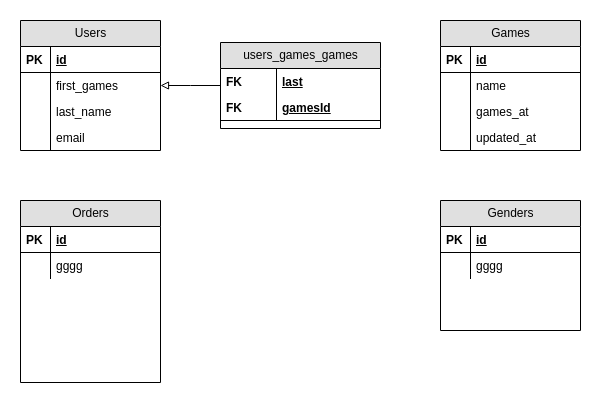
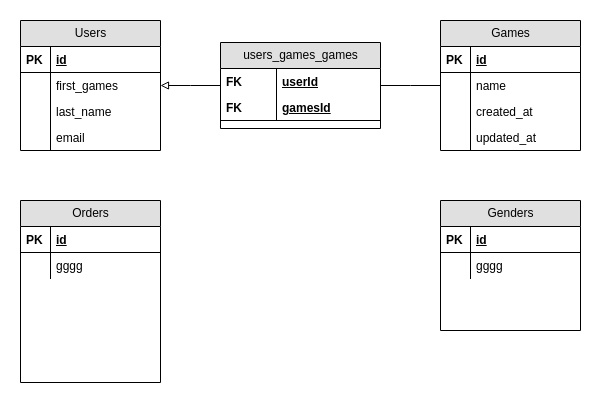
  <mxCell id="0" />
  <mxCell id="1" parent="0" />
  <mxCell id="2" value="Users" style="swimlane;html=1;fontStyle=0;childLayout=stackLayout;horizontal=1;startSize=26;fillColor=#e0e0e0;horizontalStack=0;resizeParent=1;resizeLast=0;collapsible=1;marginBottom=0;swimlaneFillColor=#ffffff;" parent="1" vertex="1"><mxGeometry x="20" y="20" width="140" height="130" as="geometry" /></mxCell>
  <mxCell id="3" value="id" style="shape=partialRectangle;top=0;left=0;right=0;bottom=1;html=1;align=left;verticalAlign=top;fillColor=none;spacingLeft=34;spacingRight=4;whiteSpace=wrap;overflow=hidden;rotatable=0;points=[[0,0.5],[1,0.5]];portConstraint=eastwest;dropTarget=0;fontStyle=5" parent="2" vertex="1"><mxGeometry y="26" width="140" height="26" as="geometry" /></mxCell>
  <mxCell id="4" value="PK" style="shape=partialRectangle;top=0;left=0;bottom=0;html=1;fillColor=none;align=left;verticalAlign=top;spacingLeft=4;spacingRight=4;whiteSpace=wrap;overflow=hidden;rotatable=0;points=[];portConstraint=eastwest;part=1;fontStyle=1" parent="3" vertex="1" connectable="0"><mxGeometry width="30" height="26" as="geometry" /></mxCell>
  <mxCell id="5" value="first_games" style="shape=partialRectangle;top=0;left=0;right=0;bottom=0;html=1;align=left;verticalAlign=top;fillColor=none;spacingLeft=34;spacingRight=4;whiteSpace=wrap;overflow=hidden;rotatable=0;points=[[0,0.5],[1,0.5]];portConstraint=eastwest;dropTarget=0;" parent="2" vertex="1"><mxGeometry y="52" width="140" height="26" as="geometry" /></mxCell>
  <mxCell id="6" value="" style="shape=partialRectangle;top=0;left=0;bottom=0;html=1;fillColor=none;align=left;verticalAlign=top;spacingLeft=4;spacingRight=4;whiteSpace=wrap;overflow=hidden;rotatable=0;points=[];portConstraint=eastwest;part=1;" parent="5" vertex="1" connectable="0"><mxGeometry width="30" height="26" as="geometry" /></mxCell>
  <mxCell id="7" value="last_name" style="shape=partialRectangle;top=0;left=0;right=0;bottom=0;html=1;align=left;verticalAlign=top;fillColor=none;spacingLeft=34;spacingRight=4;whiteSpace=wrap;overflow=hidden;rotatable=0;points=[[0,0.5],[1,0.5]];portConstraint=eastwest;dropTarget=0;" parent="2" vertex="1"><mxGeometry y="78" width="140" height="26" as="geometry" /></mxCell>
  <mxCell id="8" value="" style="shape=partialRectangle;top=0;left=0;bottom=0;html=1;fillColor=none;align=left;verticalAlign=top;spacingLeft=4;spacingRight=4;whiteSpace=wrap;overflow=hidden;rotatable=0;points=[];portConstraint=eastwest;part=1;" parent="7" vertex="1" connectable="0"><mxGeometry width="30" height="26" as="geometry" /></mxCell>
  <mxCell id="9" value="email" style="shape=partialRectangle;top=0;left=0;right=0;bottom=0;html=1;align=left;verticalAlign=top;fillColor=none;spacingLeft=34;spacingRight=4;whiteSpace=wrap;overflow=hidden;rotatable=0;points=[[0,0.5],[1,0.5]];portConstraint=eastwest;dropTarget=0;" parent="2" vertex="1"><mxGeometry y="104" width="140" height="26" as="geometry" /></mxCell>
  <mxCell id="10" value="" style="shape=partialRectangle;top=0;left=0;bottom=0;html=1;fillColor=none;align=left;verticalAlign=top;spacingLeft=4;spacingRight=4;whiteSpace=wrap;overflow=hidden;rotatable=0;points=[];portConstraint=eastwest;part=1;" parent="9" vertex="1" connectable="0"><mxGeometry width="30" height="26" as="geometry" /></mxCell>
  <mxCell id="11" value="users_games_games" style="swimlane;html=1;fontStyle=0;childLayout=stackLayout;horizontal=1;startSize=26;fillColor=#e0e0e0;horizontalStack=0;resizeParent=1;resizeLast=0;collapsible=1;marginBottom=0;swimlaneFillColor=#ffffff;" parent="1" vertex="1"><mxGeometry x="220" y="42" width="160" height="86" as="geometry"><mxRectangle x="240" y="94" width="102" height="26" as="alternateBounds" /></mxGeometry></mxCell>
- <mxCell id="12" value="last" style="shape=partialRectangle;top=0;left=0;right=0;bottom=0;html=1;align=left;verticalAlign=top;fillColor=none;spacingLeft=60;spacingRight=4;whiteSpace=wrap;overflow=hidden;rotatable=0;points=[[0,0.5],[1,0.5]];portConstraint=eastwest;dropTarget=0;fontStyle=5" parent="11" vertex="1"><mxGeometry y="26" width="160" height="26" as="geometry" /></mxCell>
+ <mxCell id="12" value="userId" style="shape=partialRectangle;top=0;left=0;right=0;bottom=0;html=1;align=left;verticalAlign=top;fillColor=none;spacingLeft=60;spacingRight=4;whiteSpace=wrap;overflow=hidden;rotatable=0;points=[[0,0.5],[1,0.5]];portConstraint=eastwest;dropTarget=0;fontStyle=5" parent="11" vertex="1"><mxGeometry y="26" width="160" height="26" as="geometry" /></mxCell>
  <mxCell id="13" value="FK" style="shape=partialRectangle;top=0;left=0;bottom=0;html=1;fillColor=none;align=left;verticalAlign=top;spacingLeft=4;spacingRight=4;whiteSpace=wrap;overflow=hidden;rotatable=0;points=[];portConstraint=eastwest;part=1;fontStyle=1" parent="12" vertex="1" connectable="0"><mxGeometry width="56" height="26" as="geometry" /></mxCell>
  <mxCell id="14" value="gamesId" style="shape=partialRectangle;top=0;left=0;right=0;bottom=1;html=1;align=left;verticalAlign=top;fillColor=none;spacingLeft=60;spacingRight=4;whiteSpace=wrap;overflow=hidden;rotatable=0;points=[[0,0.5],[1,0.5]];portConstraint=eastwest;dropTarget=0;fontStyle=5" parent="11" vertex="1"><mxGeometry y="52" width="160" height="26" as="geometry" /></mxCell>
  <mxCell id="15" value="FK" style="shape=partialRectangle;top=0;left=0;bottom=0;html=1;fillColor=none;align=left;verticalAlign=top;spacingLeft=4;spacingRight=4;whiteSpace=wrap;overflow=hidden;rotatable=0;points=[];portConstraint=eastwest;part=1;fontStyle=1" parent="14" vertex="1" connectable="0"><mxGeometry width="56" height="26" as="geometry" /></mxCell>
  <mxCell id="16" value="Games" style="swimlane;html=1;fontStyle=0;childLayout=stackLayout;horizontal=1;startSize=26;fillColor=#e0e0e0;horizontalStack=0;resizeParent=1;resizeLast=0;collapsible=1;marginBottom=0;swimlaneFillColor=#ffffff;" parent="1" vertex="1"><mxGeometry x="440" y="20" width="140" height="130" as="geometry" /></mxCell>
  <mxCell id="17" value="id" style="shape=partialRectangle;top=0;left=0;right=0;bottom=1;html=1;align=left;verticalAlign=top;fillColor=none;spacingLeft=34;spacingRight=4;whiteSpace=wrap;overflow=hidden;rotatable=0;points=[[0,0.5],[1,0.5]];portConstraint=eastwest;dropTarget=0;fontStyle=5" parent="16" vertex="1"><mxGeometry y="26" width="140" height="26" as="geometry" /></mxCell>
  <mxCell id="18" value="PK" style="shape=partialRectangle;top=0;left=0;bottom=0;html=1;fillColor=none;align=left;verticalAlign=top;spacingLeft=4;spacingRight=4;whiteSpace=wrap;overflow=hidden;rotatable=0;points=[];portConstraint=eastwest;part=1;fontStyle=1" parent="17" vertex="1" connectable="0"><mxGeometry width="30" height="26" as="geometry" /></mxCell>
  <mxCell id="19" value="name" style="shape=partialRectangle;top=0;left=0;right=0;bottom=0;html=1;align=left;verticalAlign=top;fillColor=none;spacingLeft=34;spacingRight=4;whiteSpace=wrap;overflow=hidden;rotatable=0;points=[[0,0.5],[1,0.5]];portConstraint=eastwest;dropTarget=0;" parent="16" vertex="1"><mxGeometry y="52" width="140" height="26" as="geometry" /></mxCell>
  <mxCell id="20" value="" style="shape=partialRectangle;top=0;left=0;bottom=0;html=1;fillColor=none;align=left;verticalAlign=top;spacingLeft=4;spacingRight=4;whiteSpace=wrap;overflow=hidden;rotatable=0;points=[];portConstraint=eastwest;part=1;" parent="19" vertex="1" connectable="0"><mxGeometry width="30" height="26" as="geometry" /></mxCell>
- <mxCell id="21" value="games_at" style="shape=partialRectangle;top=0;left=0;right=0;bottom=0;html=1;align=left;verticalAlign=top;fillColor=none;spacingLeft=34;spacingRight=4;whiteSpace=wrap;overflow=hidden;rotatable=0;points=[[0,0.5],[1,0.5]];portConstraint=eastwest;dropTarget=0;" parent="16" vertex="1"><mxGeometry y="78" width="140" height="26" as="geometry" /></mxCell>
+ <mxCell id="21" value="created_at" style="shape=partialRectangle;top=0;left=0;right=0;bottom=0;html=1;align=left;verticalAlign=top;fillColor=none;spacingLeft=34;spacingRight=4;whiteSpace=wrap;overflow=hidden;rotatable=0;points=[[0,0.5],[1,0.5]];portConstraint=eastwest;dropTarget=0;" parent="16" vertex="1"><mxGeometry y="78" width="140" height="26" as="geometry" /></mxCell>
  <mxCell id="22" value="" style="shape=partialRectangle;top=0;left=0;bottom=0;html=1;fillColor=none;align=left;verticalAlign=top;spacingLeft=4;spacingRight=4;whiteSpace=wrap;overflow=hidden;rotatable=0;points=[];portConstraint=eastwest;part=1;" parent="21" vertex="1" connectable="0"><mxGeometry width="30" height="26" as="geometry" /></mxCell>
  <mxCell id="23" value="updated_at" style="shape=partialRectangle;top=0;left=0;right=0;bottom=0;html=1;align=left;verticalAlign=top;fillColor=none;spacingLeft=34;spacingRight=4;whiteSpace=wrap;overflow=hidden;rotatable=0;points=[[0,0.5],[1,0.5]];portConstraint=eastwest;dropTarget=0;" parent="16" vertex="1"><mxGeometry y="104" width="140" height="26" as="geometry" /></mxCell>
  <mxCell id="24" value="" style="shape=partialRectangle;top=0;left=0;bottom=0;html=1;fillColor=none;align=left;verticalAlign=top;spacingLeft=4;spacingRight=4;whiteSpace=wrap;overflow=hidden;rotatable=0;points=[];portConstraint=eastwest;part=1;" parent="23" vertex="1" connectable="0"><mxGeometry width="30" height="26" as="geometry" /></mxCell>
  <mxCell id="25" style="rounded=0;html=1;endArrow=block;endFill=0;edgeStyle=elbowEdgeStyle;startArrow=none;startFill=0;" parent="1" source="11" target="2" edge="1"><mxGeometry relative="1" as="geometry" /></mxCell>
+ <mxCell id="26" style="rounded=0;html=1;endArrow=none;endFill=0;edgeStyle=elbowEdgeStyle;startArrow=none;startFill=0;" parent="1" source="11" target="16" edge="1"><mxGeometry relative="1" as="geometry" /></mxCell>
  <mxCell id="27" value="Genders" style="swimlane;html=1;fontStyle=0;childLayout=stackLayout;horizontal=1;startSize=26;fillColor=#e0e0e0;horizontalStack=0;resizeParent=1;resizeLast=0;collapsible=1;marginBottom=0;swimlaneFillColor=#ffffff;" vertex="1" parent="1"><mxGeometry x="440" y="200" width="140" height="130" as="geometry" /></mxCell>
  <mxCell id="28" value="id" style="shape=partialRectangle;top=0;left=0;right=0;bottom=1;html=1;align=left;verticalAlign=top;fillColor=none;spacingLeft=34;spacingRight=4;whiteSpace=wrap;overflow=hidden;rotatable=0;points=[[0,0.5],[1,0.5]];portConstraint=eastwest;dropTarget=0;fontStyle=5" vertex="1" parent="27"><mxGeometry y="26" width="140" height="26" as="geometry" /></mxCell>
  <mxCell id="29" value="PK" style="shape=partialRectangle;top=0;left=0;bottom=0;html=1;fillColor=none;align=left;verticalAlign=top;spacingLeft=4;spacingRight=4;whiteSpace=wrap;overflow=hidden;rotatable=0;points=[];portConstraint=eastwest;part=1;fontStyle=1" vertex="1" connectable="0" parent="28"><mxGeometry width="30" height="26" as="geometry" /></mxCell>
  <mxCell id="30" value="gggg" style="shape=partialRectangle;top=0;left=0;right=0;bottom=0;html=1;align=left;verticalAlign=top;fillColor=none;spacingLeft=34;spacingRight=4;whiteSpace=wrap;overflow=hidden;rotatable=0;points=[[0,0.5],[1,0.5]];portConstraint=eastwest;dropTarget=0;" vertex="1" parent="27"><mxGeometry y="52" width="140" height="26" as="geometry" /></mxCell>
  <mxCell id="31" value="" style="shape=partialRectangle;top=0;left=0;bottom=0;html=1;fillColor=none;align=left;verticalAlign=top;spacingLeft=4;spacingRight=4;whiteSpace=wrap;overflow=hidden;rotatable=0;points=[];portConstraint=eastwest;part=1;" vertex="1" connectable="0" parent="30"><mxGeometry width="30" height="26" as="geometry" /></mxCell>
  <mxCell id="32" value="Orders" style="swimlane;html=1;fontStyle=0;childLayout=stackLayout;horizontal=1;startSize=26;fillColor=#e0e0e0;horizontalStack=0;resizeParent=1;resizeLast=0;collapsible=1;marginBottom=0;swimlaneFillColor=#ffffff;" vertex="1" parent="1"><mxGeometry x="20" y="200" width="140" height="182" as="geometry" /></mxCell>
  <mxCell id="33" value="id" style="shape=partialRectangle;top=0;left=0;right=0;bottom=1;html=1;align=left;verticalAlign=top;fillColor=none;spacingLeft=34;spacingRight=4;whiteSpace=wrap;overflow=hidden;rotatable=0;points=[[0,0.5],[1,0.5]];portConstraint=eastwest;dropTarget=0;fontStyle=5" vertex="1" parent="32"><mxGeometry y="26" width="140" height="26" as="geometry" /></mxCell>
  <mxCell id="34" value="PK" style="shape=partialRectangle;top=0;left=0;bottom=0;html=1;fillColor=none;align=left;verticalAlign=top;spacingLeft=4;spacingRight=4;whiteSpace=wrap;overflow=hidden;rotatable=0;points=[];portConstraint=eastwest;part=1;fontStyle=1" vertex="1" connectable="0" parent="33"><mxGeometry width="30" height="26" as="geometry" /></mxCell>
  <mxCell id="35" value="gggg" style="shape=partialRectangle;top=0;left=0;right=0;bottom=0;html=1;align=left;verticalAlign=top;fillColor=none;spacingLeft=34;spacingRight=4;whiteSpace=wrap;overflow=hidden;rotatable=0;points=[[0,0.5],[1,0.5]];portConstraint=eastwest;dropTarget=0;" vertex="1" parent="32"><mxGeometry y="52" width="140" height="26" as="geometry" /></mxCell>
  <mxCell id="36" value="" style="shape=partialRectangle;top=0;left=0;bottom=0;html=1;fillColor=none;align=left;verticalAlign=top;spacingLeft=4;spacingRight=4;whiteSpace=wrap;overflow=hidden;rotatable=0;points=[];portConstraint=eastwest;part=1;" vertex="1" connectable="0" parent="35"><mxGeometry width="30" height="26" as="geometry" /></mxCell>
